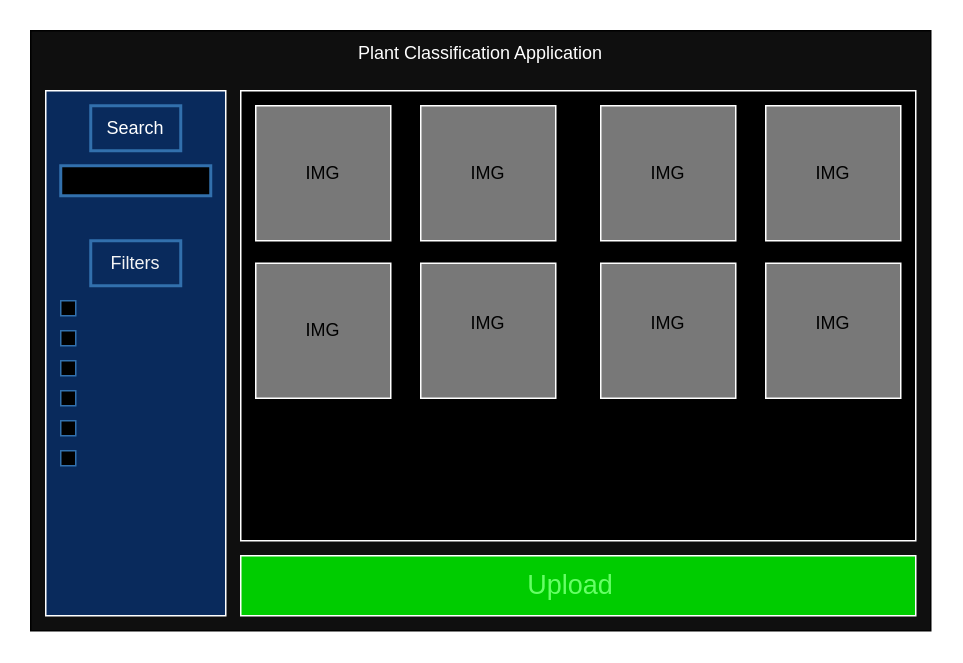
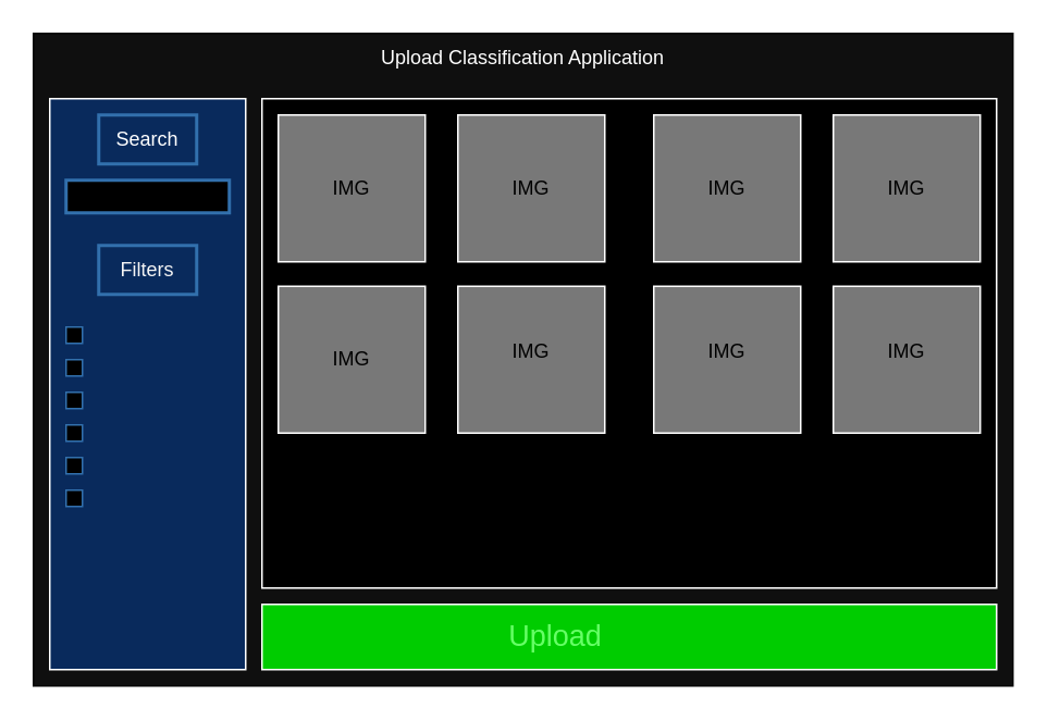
  <mxCell id="0" />
  <mxCell id="1" parent="0" />
  <mxCell id="2" value="" style="rounded=0;whiteSpace=wrap;html=1;fillColor=#0F0F0F;fillStyle=solid;" vertex="1" parent="1"><mxGeometry x="20" y="20" width="600" height="400" as="geometry" /></mxCell>
- <mxCell id="3" value="&lt;font color=&quot;#ffffff&quot;&gt;Plant Classification Application&lt;/font&gt;" style="text;html=1;align=center;verticalAlign=middle;whiteSpace=wrap;rounded=0;" vertex="1" parent="1"><mxGeometry x="100" y="20" width="440" height="30" as="geometry" /></mxCell>
+ <mxCell id="3" value="&lt;font color=&quot;#ffffff&quot;&gt;Upload Classification Application&lt;/font&gt;" style="text;html=1;align=center;verticalAlign=middle;whiteSpace=wrap;rounded=0;" vertex="1" parent="1"><mxGeometry x="100" y="20" width="440" height="30" as="geometry" /></mxCell>
  <mxCell id="4" value="" style="rounded=0;whiteSpace=wrap;html=1;strokeColor=#FFFFFF;fillColor=#092A5C;" vertex="1" parent="1"><mxGeometry x="30" y="60" width="120" height="350" as="geometry" /></mxCell>
  <mxCell id="5" value="&lt;font color=&quot;#ffffff&quot;&gt;Search&lt;/font&gt;" style="text;html=1;align=center;verticalAlign=middle;whiteSpace=wrap;rounded=0;strokeColor=#3270AD;strokeWidth=2;" vertex="1" parent="1"><mxGeometry x="60" y="70" width="60" height="30" as="geometry" /></mxCell>
- <mxCell id="6" value="&lt;font color=&quot;#f5f5f5&quot;&gt;Filters&lt;/font&gt;" style="text;html=1;align=center;verticalAlign=middle;whiteSpace=wrap;rounded=0;strokeColor=#3270AD;strokeWidth=2;" vertex="1" parent="1"><mxGeometry x="60" y="160" width="60" height="30" as="geometry" /></mxCell>
+ <mxCell id="6" value="&lt;font color=&quot;#f5f5f5&quot;&gt;Filters&lt;/font&gt;" style="text;html=1;align=center;verticalAlign=middle;whiteSpace=wrap;rounded=0;strokeColor=#3270AD;strokeWidth=2;" vertex="1" parent="1"><mxGeometry x="60" y="150" width="60" height="30" as="geometry" /></mxCell>
  <mxCell id="7" value="" style="rounded=0;whiteSpace=wrap;html=1;fillColor=#000000;strokeWidth=2;strokeColor=#3270AD;" vertex="1" parent="1"><mxGeometry x="40" y="110" width="100" height="20" as="geometry" /></mxCell>
  <mxCell id="8" value="" style="whiteSpace=wrap;html=1;aspect=fixed;strokeColor=#3270AD;fillColor=#000000;" vertex="1" parent="1"><mxGeometry x="40" y="200" width="10" height="10" as="geometry" /></mxCell>
  <mxCell id="9" value="" style="whiteSpace=wrap;html=1;aspect=fixed;strokeColor=#3270AD;fillColor=#000000;" vertex="1" parent="1"><mxGeometry x="40" y="220" width="10" height="10" as="geometry" /></mxCell>
  <mxCell id="10" value="" style="whiteSpace=wrap;html=1;aspect=fixed;strokeColor=#3270AD;fillColor=#000000;" vertex="1" parent="1"><mxGeometry x="40" y="240" width="10" height="10" as="geometry" /></mxCell>
  <mxCell id="11" value="" style="whiteSpace=wrap;html=1;aspect=fixed;strokeColor=#3270AD;fillColor=#000000;" vertex="1" parent="1"><mxGeometry x="40" y="260" width="10" height="10" as="geometry" /></mxCell>
  <mxCell id="12" value="" style="whiteSpace=wrap;html=1;aspect=fixed;strokeColor=#3270AD;fillColor=#000000;" vertex="1" parent="1"><mxGeometry x="40" y="280" width="10" height="10" as="geometry" /></mxCell>
  <mxCell id="13" value="" style="whiteSpace=wrap;html=1;aspect=fixed;strokeColor=#3270AD;fillColor=#000000;" vertex="1" parent="1"><mxGeometry x="40" y="300" width="10" height="10" as="geometry" /></mxCell>
  <mxCell id="14" value="" style="rounded=0;whiteSpace=wrap;html=1;strokeColor=#FFFFFF;fillColor=#000000;" vertex="1" parent="1"><mxGeometry x="160" y="60" width="450" height="300" as="geometry" /></mxCell>
  <mxCell id="15" value="" style="rounded=0;whiteSpace=wrap;html=1;fillColor=#00CC00;strokeColor=#FFFFFF;" vertex="1" parent="1"><mxGeometry x="160" y="370" width="450" height="40" as="geometry" /></mxCell>
- <mxCell id="16" value="&lt;font color=&quot;#66ff66&quot; style=&quot;font-size: 18px;&quot;&gt;Upload&lt;/font&gt;" style="text;html=1;align=center;verticalAlign=middle;whiteSpace=wrap;rounded=0;" vertex="1" parent="1"><mxGeometry x="350" y="375" width="60" height="30" as="geometry" /></mxCell>
+ <mxCell id="16" value="&lt;font color=&quot;#66ff66&quot; style=&quot;font-size: 18px;&quot;&gt;Upload&lt;/font&gt;" style="text;html=1;align=center;verticalAlign=middle;whiteSpace=wrap;rounded=0;" vertex="1" parent="1"><mxGeometry x="310" y="375" width="60" height="30" as="geometry" /></mxCell>
  <mxCell id="17" value="" style="whiteSpace=wrap;html=1;aspect=fixed;fillColor=#787878;strokeColor=#FFFFFF;" vertex="1" parent="1"><mxGeometry x="170" y="70" width="90" height="90" as="geometry" /></mxCell>
  <mxCell id="18" value="IMG" style="text;html=1;align=center;verticalAlign=middle;whiteSpace=wrap;rounded=0;" vertex="1" parent="1"><mxGeometry x="185" y="100" width="60" height="30" as="geometry" /></mxCell>
  <mxCell id="19" value="" style="whiteSpace=wrap;html=1;aspect=fixed;fillColor=#787878;strokeColor=#FFFFFF;" vertex="1" parent="1"><mxGeometry x="280" y="70" width="90" height="90" as="geometry" /></mxCell>
  <mxCell id="20" value="" style="whiteSpace=wrap;html=1;aspect=fixed;fillColor=#787878;strokeColor=#FFFFFF;" vertex="1" parent="1"><mxGeometry x="400" y="70" width="90" height="90" as="geometry" /></mxCell>
  <mxCell id="21" value="" style="whiteSpace=wrap;html=1;aspect=fixed;fillColor=#787878;strokeColor=#FFFFFF;" vertex="1" parent="1"><mxGeometry x="510" y="70" width="90" height="90" as="geometry" /></mxCell>
  <mxCell id="22" value="" style="whiteSpace=wrap;html=1;aspect=fixed;fillColor=#787878;strokeColor=#FFFFFF;" vertex="1" parent="1"><mxGeometry x="170" y="175" width="90" height="90" as="geometry" /></mxCell>
  <mxCell id="23" value="" style="whiteSpace=wrap;html=1;aspect=fixed;fillColor=#787878;strokeColor=#FFFFFF;" vertex="1" parent="1"><mxGeometry x="280" y="175" width="90" height="90" as="geometry" /></mxCell>
  <mxCell id="24" value="" style="whiteSpace=wrap;html=1;aspect=fixed;fillColor=#787878;strokeColor=#FFFFFF;" vertex="1" parent="1"><mxGeometry x="400" y="175" width="90" height="90" as="geometry" /></mxCell>
  <mxCell id="25" value="" style="whiteSpace=wrap;html=1;aspect=fixed;fillColor=#787878;strokeColor=#FFFFFF;" vertex="1" parent="1"><mxGeometry x="510" y="175" width="90" height="90" as="geometry" /></mxCell>
  <mxCell id="26" value="IMG" style="text;html=1;align=center;verticalAlign=middle;whiteSpace=wrap;rounded=0;" vertex="1" parent="1"><mxGeometry x="295" y="100" width="60" height="30" as="geometry" /></mxCell>
  <mxCell id="27" value="IMG" style="text;html=1;align=center;verticalAlign=middle;whiteSpace=wrap;rounded=0;" vertex="1" parent="1"><mxGeometry x="185" y="205" width="60" height="30" as="geometry" /></mxCell>
  <mxCell id="28" value="IMG" style="text;html=1;align=center;verticalAlign=middle;whiteSpace=wrap;rounded=0;" vertex="1" parent="1"><mxGeometry x="295" y="200" width="60" height="30" as="geometry" /></mxCell>
  <mxCell id="29" value="IMG" style="text;html=1;align=center;verticalAlign=middle;whiteSpace=wrap;rounded=0;" vertex="1" parent="1"><mxGeometry x="415" y="100" width="60" height="30" as="geometry" /></mxCell>
  <mxCell id="30" value="IMG" style="text;html=1;align=center;verticalAlign=middle;whiteSpace=wrap;rounded=0;" vertex="1" parent="1"><mxGeometry x="525" y="100" width="60" height="30" as="geometry" /></mxCell>
  <mxCell id="31" value="IMG" style="text;html=1;align=center;verticalAlign=middle;whiteSpace=wrap;rounded=0;" vertex="1" parent="1"><mxGeometry x="415" y="200" width="60" height="30" as="geometry" /></mxCell>
  <mxCell id="32" value="IMG" style="text;html=1;align=center;verticalAlign=middle;whiteSpace=wrap;rounded=0;" vertex="1" parent="1"><mxGeometry x="525" y="200" width="60" height="30" as="geometry" /></mxCell>
